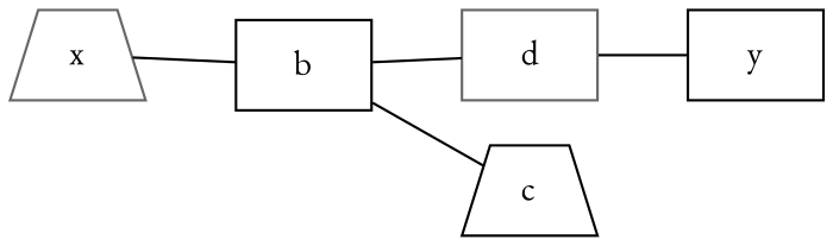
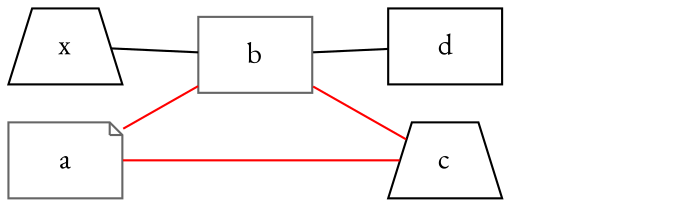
  graph {
    fontname="EB Garamond"
    rankdir=LR
    node [color=gray40 fontname="EB Garamond" shape=box]
    edge [fontname="EB Garamond"]
-   b [color=black]
+   a [shape=note]
+   b
    c [color=black shape=trapezium]
-   d
-   y [color=black]
-   x [shape=trapezium]
-   b -- c [color=black]
+   d [color=black]
+   x [color=black shape=trapezium]
+   a -- b [color=red]
+   a -- c [color=red]
+   b -- c [color=red]
    b -- d
-   d -- y
    x -- b
  }
